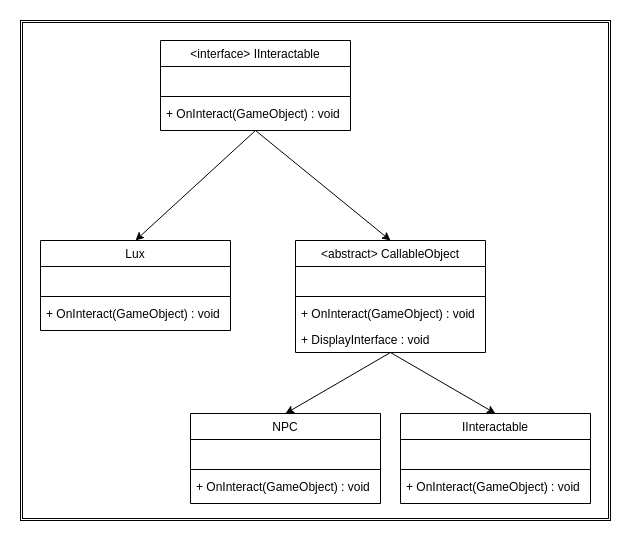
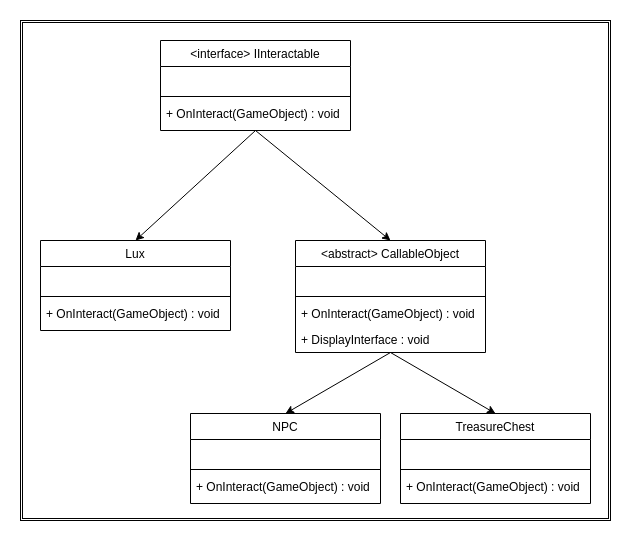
  <mxCell id="0" />
  <mxCell id="1" parent="0" />
  <mxCell id="2" value="" style="shape=ext;double=1;rounded=0;whiteSpace=wrap;html=1;fontColor=#F0F0F0;strokeColor=default;fillColor=default;" parent="1" vertex="1"><mxGeometry x="20" y="20" width="590" height="500" as="geometry" /></mxCell>
  <mxCell id="3" style="edgeStyle=none;html=1;entryX=0.5;entryY=0;entryDx=0;entryDy=0;exitX=0.5;exitY=1;exitDx=0;exitDy=0;" parent="1" source="5" target="9" edge="1"><mxGeometry relative="1" as="geometry" /></mxCell>
  <mxCell id="4" style="edgeStyle=none;html=1;entryX=0.5;entryY=0;entryDx=0;entryDy=0;exitX=0.5;exitY=1;exitDx=0;exitDy=0;" parent="1" source="5" target="15" edge="1"><mxGeometry relative="1" as="geometry" /></mxCell>
  <mxCell id="5" value="&lt;interface&gt; IInteractable" style="swimlane;fontStyle=0;align=center;verticalAlign=top;childLayout=stackLayout;horizontal=1;startSize=26;horizontalStack=0;resizeParent=1;resizeLast=0;collapsible=1;marginBottom=0;rounded=0;shadow=0;strokeWidth=1;spacingTop=0;" parent="1" vertex="1"><mxGeometry x="160" y="40" width="190" height="90" as="geometry"><mxRectangle x="220" y="90" width="160" height="26" as="alternateBounds" /></mxGeometry></mxCell>
  <mxCell id="6" value=" " style="text;align=left;verticalAlign=top;spacingLeft=4;spacingRight=4;overflow=hidden;rotatable=0;points=[[0,0.5],[1,0.5]];portConstraint=eastwest;rounded=0;shadow=0;html=0;" parent="5" vertex="1"><mxGeometry y="26" width="190" height="26" as="geometry" /></mxCell>
  <mxCell id="7" value="" style="line;html=1;strokeWidth=1;align=left;verticalAlign=middle;spacingTop=-1;spacingLeft=3;spacingRight=3;rotatable=0;labelPosition=right;points=[];portConstraint=eastwest;" parent="5" vertex="1"><mxGeometry y="52" width="190" height="8" as="geometry" /></mxCell>
  <mxCell id="8" value="+ OnInteract(GameObject) : void" style="text;align=left;verticalAlign=top;spacingLeft=4;spacingRight=4;overflow=hidden;rotatable=0;points=[[0,0.5],[1,0.5]];portConstraint=eastwest;rounded=0;shadow=0;html=0;" vertex="1" parent="5"><mxGeometry y="60" width="190" height="26" as="geometry" /></mxCell>
  <mxCell id="9" value="Lux" style="swimlane;fontStyle=0;align=center;verticalAlign=top;childLayout=stackLayout;horizontal=1;startSize=26;horizontalStack=0;resizeParent=1;resizeLast=0;collapsible=1;marginBottom=0;rounded=0;shadow=0;strokeWidth=1;spacingTop=0;" parent="1" vertex="1"><mxGeometry x="40" y="240" width="190" height="90" as="geometry"><mxRectangle x="220" y="90" width="160" height="26" as="alternateBounds" /></mxGeometry></mxCell>
  <mxCell id="10" value=" " style="text;align=left;verticalAlign=top;spacingLeft=4;spacingRight=4;overflow=hidden;rotatable=0;points=[[0,0.5],[1,0.5]];portConstraint=eastwest;rounded=0;shadow=0;html=0;" parent="9" vertex="1"><mxGeometry y="26" width="190" height="26" as="geometry" /></mxCell>
  <mxCell id="11" value="" style="line;html=1;strokeWidth=1;align=left;verticalAlign=middle;spacingTop=-1;spacingLeft=3;spacingRight=3;rotatable=0;labelPosition=right;points=[];portConstraint=eastwest;" parent="9" vertex="1"><mxGeometry y="52" width="190" height="8" as="geometry" /></mxCell>
  <mxCell id="12" value="+ OnInteract(GameObject) : void" style="text;align=left;verticalAlign=top;spacingLeft=4;spacingRight=4;overflow=hidden;rotatable=0;points=[[0,0.5],[1,0.5]];portConstraint=eastwest;rounded=0;shadow=0;html=0;" vertex="1" parent="9"><mxGeometry y="60" width="190" height="26" as="geometry" /></mxCell>
  <mxCell id="13" style="edgeStyle=none;html=1;entryX=0.5;entryY=0;entryDx=0;entryDy=0;exitX=0.5;exitY=1;exitDx=0;exitDy=0;" parent="1" source="15" target="20" edge="1"><mxGeometry relative="1" as="geometry" /></mxCell>
  <mxCell id="14" style="edgeStyle=none;html=1;exitX=0.5;exitY=1;exitDx=0;exitDy=0;entryX=0.5;entryY=0;entryDx=0;entryDy=0;" parent="1" source="15" target="24" edge="1"><mxGeometry relative="1" as="geometry"><mxPoint x="490" y="410" as="targetPoint" /></mxGeometry></mxCell>
  <mxCell id="15" value="&lt;abstract&gt; CallableObject" style="swimlane;fontStyle=0;align=center;verticalAlign=top;childLayout=stackLayout;horizontal=1;startSize=26;horizontalStack=0;resizeParent=1;resizeLast=0;collapsible=1;marginBottom=0;rounded=0;shadow=0;strokeWidth=1;spacingTop=0;" parent="1" vertex="1"><mxGeometry x="295" y="240" width="190" height="112" as="geometry"><mxRectangle x="230" y="240" width="160" height="26" as="alternateBounds" /></mxGeometry></mxCell>
  <mxCell id="16" value=" " style="text;align=left;verticalAlign=top;spacingLeft=4;spacingRight=4;overflow=hidden;rotatable=0;points=[[0,0.5],[1,0.5]];portConstraint=eastwest;rounded=0;shadow=0;html=0;" parent="15" vertex="1"><mxGeometry y="26" width="190" height="26" as="geometry" /></mxCell>
  <mxCell id="17" value="" style="line;html=1;strokeWidth=1;align=left;verticalAlign=middle;spacingTop=-1;spacingLeft=3;spacingRight=3;rotatable=0;labelPosition=right;points=[];portConstraint=eastwest;" parent="15" vertex="1"><mxGeometry y="52" width="190" height="8" as="geometry" /></mxCell>
  <mxCell id="18" value="+ OnInteract(GameObject) : void" style="text;align=left;verticalAlign=top;spacingLeft=4;spacingRight=4;overflow=hidden;rotatable=0;points=[[0,0.5],[1,0.5]];portConstraint=eastwest;rounded=0;shadow=0;html=0;" vertex="1" parent="15"><mxGeometry y="60" width="190" height="26" as="geometry" /></mxCell>
  <mxCell id="19" value="+ DisplayInterface : void" style="text;align=left;verticalAlign=top;spacingLeft=4;spacingRight=4;overflow=hidden;rotatable=0;points=[[0,0.5],[1,0.5]];portConstraint=eastwest;rounded=0;shadow=0;html=0;" vertex="1" parent="15"><mxGeometry y="86" width="190" height="26" as="geometry" /></mxCell>
  <mxCell id="20" value="NPC" style="swimlane;fontStyle=0;align=center;verticalAlign=top;childLayout=stackLayout;horizontal=1;startSize=26;horizontalStack=0;resizeParent=1;resizeLast=0;collapsible=1;marginBottom=0;rounded=0;shadow=0;strokeWidth=1;spacingTop=0;" parent="1" vertex="1"><mxGeometry x="190" y="413" width="190" height="90" as="geometry"><mxRectangle x="220" y="90" width="160" height="26" as="alternateBounds" /></mxGeometry></mxCell>
  <mxCell id="21" value=" " style="text;align=left;verticalAlign=top;spacingLeft=4;spacingRight=4;overflow=hidden;rotatable=0;points=[[0,0.5],[1,0.5]];portConstraint=eastwest;rounded=0;shadow=0;html=0;" parent="20" vertex="1"><mxGeometry y="26" width="190" height="26" as="geometry" /></mxCell>
  <mxCell id="22" value="" style="line;html=1;strokeWidth=1;align=left;verticalAlign=middle;spacingTop=-1;spacingLeft=3;spacingRight=3;rotatable=0;labelPosition=right;points=[];portConstraint=eastwest;" parent="20" vertex="1"><mxGeometry y="52" width="190" height="8" as="geometry" /></mxCell>
  <mxCell id="23" value="+ OnInteract(GameObject) : void" style="text;align=left;verticalAlign=top;spacingLeft=4;spacingRight=4;overflow=hidden;rotatable=0;points=[[0,0.5],[1,0.5]];portConstraint=eastwest;rounded=0;shadow=0;html=0;" vertex="1" parent="20"><mxGeometry y="60" width="190" height="26" as="geometry" /></mxCell>
- <mxCell id="24" value="IInteractable" style="swimlane;fontStyle=0;align=center;verticalAlign=top;childLayout=stackLayout;horizontal=1;startSize=26;horizontalStack=0;resizeParent=1;resizeLast=0;collapsible=1;marginBottom=0;rounded=0;shadow=0;strokeWidth=1;spacingTop=0;" vertex="1" parent="1"><mxGeometry x="400" y="413" width="190" height="90" as="geometry"><mxRectangle x="220" y="90" width="160" height="26" as="alternateBounds" /></mxGeometry></mxCell>
+ <mxCell id="24" value="TreasureChest" style="swimlane;fontStyle=0;align=center;verticalAlign=top;childLayout=stackLayout;horizontal=1;startSize=26;horizontalStack=0;resizeParent=1;resizeLast=0;collapsible=1;marginBottom=0;rounded=0;shadow=0;strokeWidth=1;spacingTop=0;" vertex="1" parent="1"><mxGeometry x="400" y="413" width="190" height="90" as="geometry"><mxRectangle x="220" y="90" width="160" height="26" as="alternateBounds" /></mxGeometry></mxCell>
  <mxCell id="25" value=" " style="text;align=left;verticalAlign=top;spacingLeft=4;spacingRight=4;overflow=hidden;rotatable=0;points=[[0,0.5],[1,0.5]];portConstraint=eastwest;rounded=0;shadow=0;html=0;" vertex="1" parent="24"><mxGeometry y="26" width="190" height="26" as="geometry" /></mxCell>
  <mxCell id="26" value="" style="line;html=1;strokeWidth=1;align=left;verticalAlign=middle;spacingTop=-1;spacingLeft=3;spacingRight=3;rotatable=0;labelPosition=right;points=[];portConstraint=eastwest;" vertex="1" parent="24"><mxGeometry y="52" width="190" height="8" as="geometry" /></mxCell>
  <mxCell id="27" value="+ OnInteract(GameObject) : void" style="text;align=left;verticalAlign=top;spacingLeft=4;spacingRight=4;overflow=hidden;rotatable=0;points=[[0,0.5],[1,0.5]];portConstraint=eastwest;rounded=0;shadow=0;html=0;" vertex="1" parent="24"><mxGeometry y="60" width="190" height="26" as="geometry" /></mxCell>
